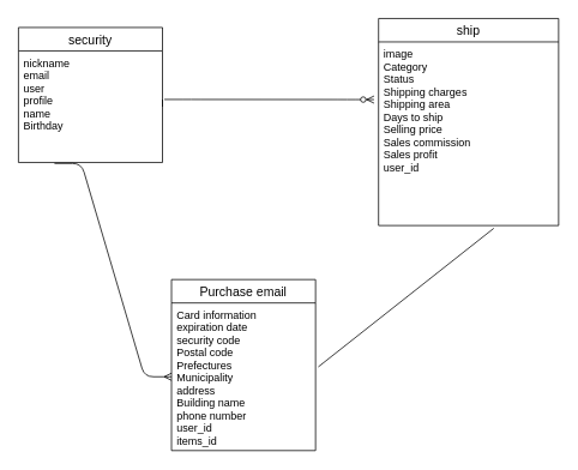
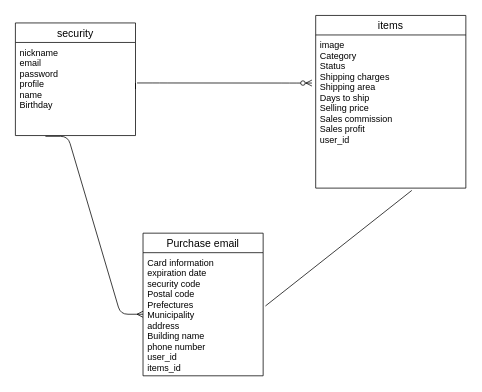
  <mxCell id="0" />
  <mxCell id="1" parent="0" />
  <mxCell id="2" value="security" style="swimlane;fontStyle=0;childLayout=stackLayout;horizontal=1;startSize=26;horizontalStack=0;resizeParent=1;resizeParentMax=0;resizeLast=0;collapsible=1;marginBottom=0;align=center;fontSize=14;" vertex="1" parent="1"><mxGeometry x="20" y="30" width="160" height="150" as="geometry" /></mxCell>
- <mxCell id="3" value="ship" style="swimlane;fontStyle=0;childLayout=stackLayout;horizontal=1;startSize=26;horizontalStack=0;resizeParent=1;resizeParentMax=0;resizeLast=0;collapsible=1;marginBottom=0;align=center;fontSize=14;" vertex="1" parent="1"><mxGeometry x="420" y="20" width="200" height="230" as="geometry" /></mxCell>
+ <mxCell id="3" value="items" style="swimlane;fontStyle=0;childLayout=stackLayout;horizontal=1;startSize=26;horizontalStack=0;resizeParent=1;resizeParentMax=0;resizeLast=0;collapsible=1;marginBottom=0;align=center;fontSize=14;" vertex="1" parent="1"><mxGeometry x="420" y="20" width="200" height="230" as="geometry" /></mxCell>
  <mxCell id="4" value="image&#10;Category&#10;Status&#10;Shipping charges&#10;Shipping area&#10;Days to ship&#10;Selling price &#10;Sales commission&#10;Sales profit&#10;user_id" style="text;strokeColor=none;fillColor=none;spacingLeft=4;spacingRight=4;overflow=hidden;rotatable=0;points=[[0,0.5],[1,0.5]];portConstraint=eastwest;fontSize=12;" vertex="1" parent="3"><mxGeometry y="26" width="200" height="204" as="geometry" /></mxCell>
  <mxCell id="5" value=" Purchase email " style="swimlane;fontStyle=0;childLayout=stackLayout;horizontal=1;startSize=26;horizontalStack=0;resizeParent=1;resizeParentMax=0;resizeLast=0;collapsible=1;marginBottom=0;align=center;fontSize=14;" vertex="1" parent="1"><mxGeometry x="190" y="310" width="160" height="190" as="geometry" /></mxCell>
  <mxCell id="6" value="Card information&#10;expiration date&#10;security code&#10;Postal code&#10;Prefectures&#10;Municipality&#10;address&#10;Building name &#10;phone number&#10;user_id&#10;items_id&#10;" style="text;strokeColor=none;fillColor=none;spacingLeft=4;spacingRight=4;overflow=hidden;rotatable=0;points=[[0,0.5],[1,0.5]];portConstraint=eastwest;fontSize=12;" vertex="1" parent="5"><mxGeometry y="26" width="160" height="164" as="geometry" /></mxCell>
- <mxCell id="7" value="nickname&#10;email&#10;user&#10;profile&#10;name&#10;Birthday" style="text;strokeColor=none;fillColor=none;spacingLeft=4;spacingRight=4;overflow=hidden;rotatable=0;points=[[0,0.5],[1,0.5]];portConstraint=eastwest;fontSize=12;" vertex="1" parent="1"><mxGeometry x="20" y="56" width="160" height="124" as="geometry" /></mxCell>
+ <mxCell id="7" value="nickname&#10;email&#10;password&#10;profile&#10;name&#10;Birthday" style="text;strokeColor=none;fillColor=none;spacingLeft=4;spacingRight=4;overflow=hidden;rotatable=0;points=[[0,0.5],[1,0.5]];portConstraint=eastwest;fontSize=12;" vertex="1" parent="1"><mxGeometry x="20" y="56" width="160" height="124" as="geometry" /></mxCell>
  <mxCell id="8" value="" style="endArrow=none;html=1;rounded=0;entryX=1;entryY=0.5;entryDx=0;entryDy=0;" edge="1" parent="1" target="7"><mxGeometry relative="1" as="geometry"><mxPoint x="180" y="110" as="sourcePoint" /><mxPoint x="360" y="110" as="targetPoint" /></mxGeometry></mxCell>
  <mxCell id="9" value="" style="edgeStyle=entityRelationEdgeStyle;fontSize=12;html=1;endArrow=ERzeroToMany;endFill=1;exitX=1.013;exitY=0.435;exitDx=0;exitDy=0;exitPerimeter=0;entryX=-0.025;entryY=0.314;entryDx=0;entryDy=0;entryPerimeter=0;" edge="1" parent="1" source="7" target="4"><mxGeometry width="100" height="100" relative="1" as="geometry"><mxPoint x="280" y="140" as="sourcePoint" /><mxPoint x="380" y="40" as="targetPoint" /></mxGeometry></mxCell>
  <mxCell id="10" value="" style="edgeStyle=entityRelationEdgeStyle;fontSize=12;html=1;endArrow=ERmany;entryX=0;entryY=0.5;entryDx=0;entryDy=0;exitX=0.25;exitY=1.008;exitDx=0;exitDy=0;exitPerimeter=0;" edge="1" parent="1" source="7" target="6"><mxGeometry width="100" height="100" relative="1" as="geometry"><mxPoint x="40" y="390" as="sourcePoint" /><mxPoint x="140" y="290" as="targetPoint" /></mxGeometry></mxCell>
  <mxCell id="11" value="" style="endArrow=none;html=1;rounded=0;entryX=0.64;entryY=1.015;entryDx=0;entryDy=0;entryPerimeter=0;exitX=1.019;exitY=0.433;exitDx=0;exitDy=0;exitPerimeter=0;" edge="1" parent="1" source="6" target="4"><mxGeometry relative="1" as="geometry"><mxPoint x="240" y="490" as="sourcePoint" /><mxPoint x="400" y="490" as="targetPoint" /></mxGeometry></mxCell>
